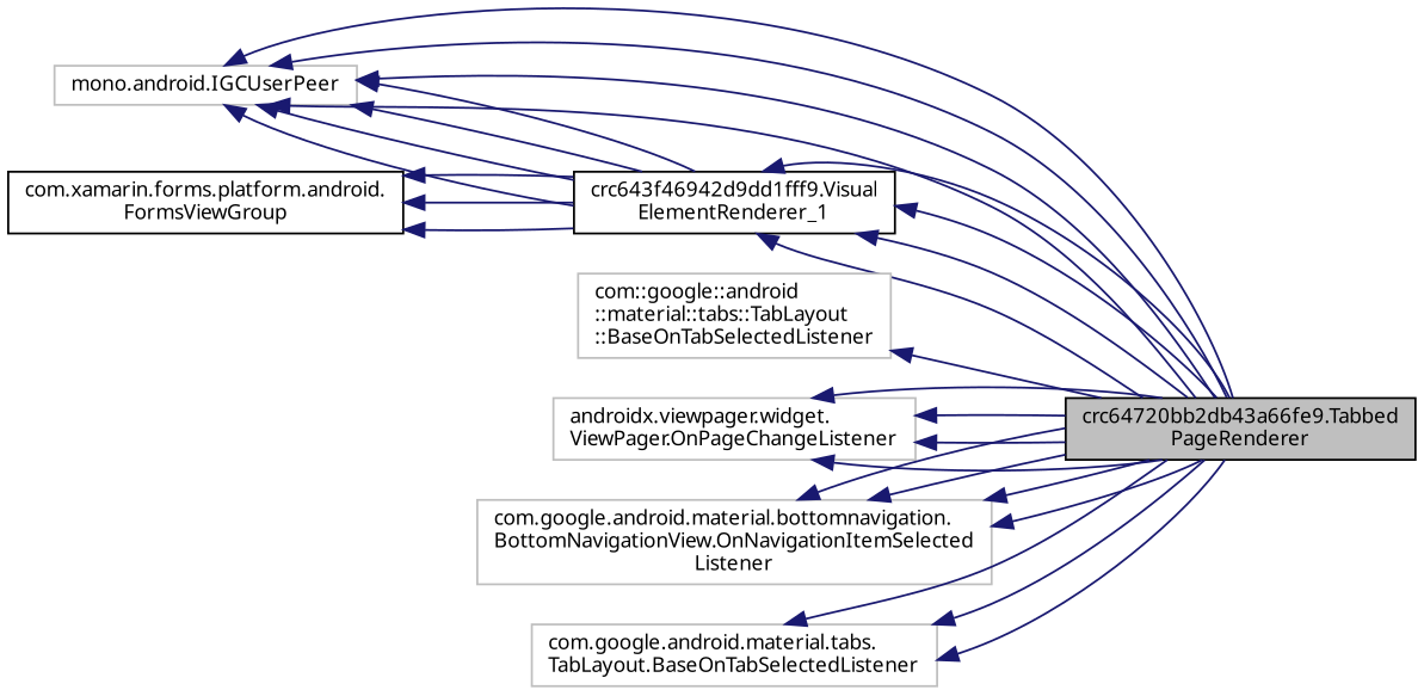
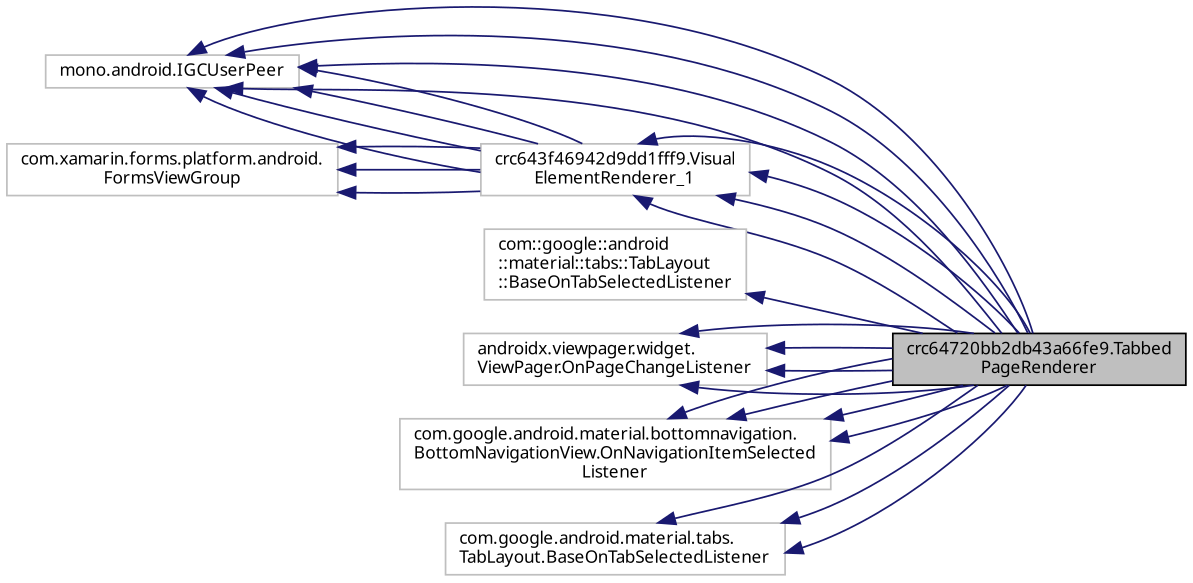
  digraph {
    fontname="Noto Sans"
    rankdir=LR
    node [color=grey75 fillcolor=white fontname="Noto Sans" fontsize=10 shape=record style=filled]
    edge [color=midnightblue dir=back fontname="Noto Sans" fontsize=10 labelfontname=Helvetica labelfontsize=10 style=solid]
    n1 [color=black fillcolor=grey75 fontcolor=black height=0.2 label="crc64720bb2db43a66fe9.Tabbed\lPageRenderer" width=0.4]
-   n2 [color=black height=0.2 label="crc643f46942d9dd1fff9.Visual\lElementRenderer_1" width=0.4]
+   n2 [height=0.2 label="crc643f46942d9dd1fff9.Visual\lElementRenderer_1" width=0.4]
    n3 [height=0.2 label="mono.android.IGCUserPeer" width=0.4]
-   n4 [color=black height=0.2 label="com.xamarin.forms.platform.android.\lFormsViewGroup" width=0.4]
+   n4 [height=0.2 label="com.xamarin.forms.platform.android.\lFormsViewGroup" width=0.4]
    n5 [height=0.2 label="com::google::android\l::material::tabs::TabLayout\l::BaseOnTabSelectedListener" width=0.4]
    n6 [height=0.2 label="androidx.viewpager.widget.\lViewPager.OnPageChangeListener" width=0.4]
    n7 [height=0.2 label="com.google.android.material.bottomnavigation.\lBottomNavigationView.OnNavigationItemSelected\lListener" width=0.4]
    n8 [height=0.2 label="com.google.android.material.tabs.\lTabLayout.BaseOnTabSelectedListener" width=0.4]
    n2 -> n1
    n2 -> n1
    n2 -> n1
    n2 -> n1
    n3 -> n1
    n3 -> n1
    n3 -> n1
    n3 -> n1
    n3 -> n2
    n3 -> n2
    n3 -> n2
    n3 -> n2
    n4 -> n2
    n4 -> n2
    n4 -> n2
    n5 -> n1
    n6 -> n1
    n6 -> n1
    n6 -> n1
    n6 -> n1
    n7 -> n1
    n7 -> n1
    n7 -> n1
    n7 -> n1
    n8 -> n1
    n8 -> n1
    n8 -> n1
  }
